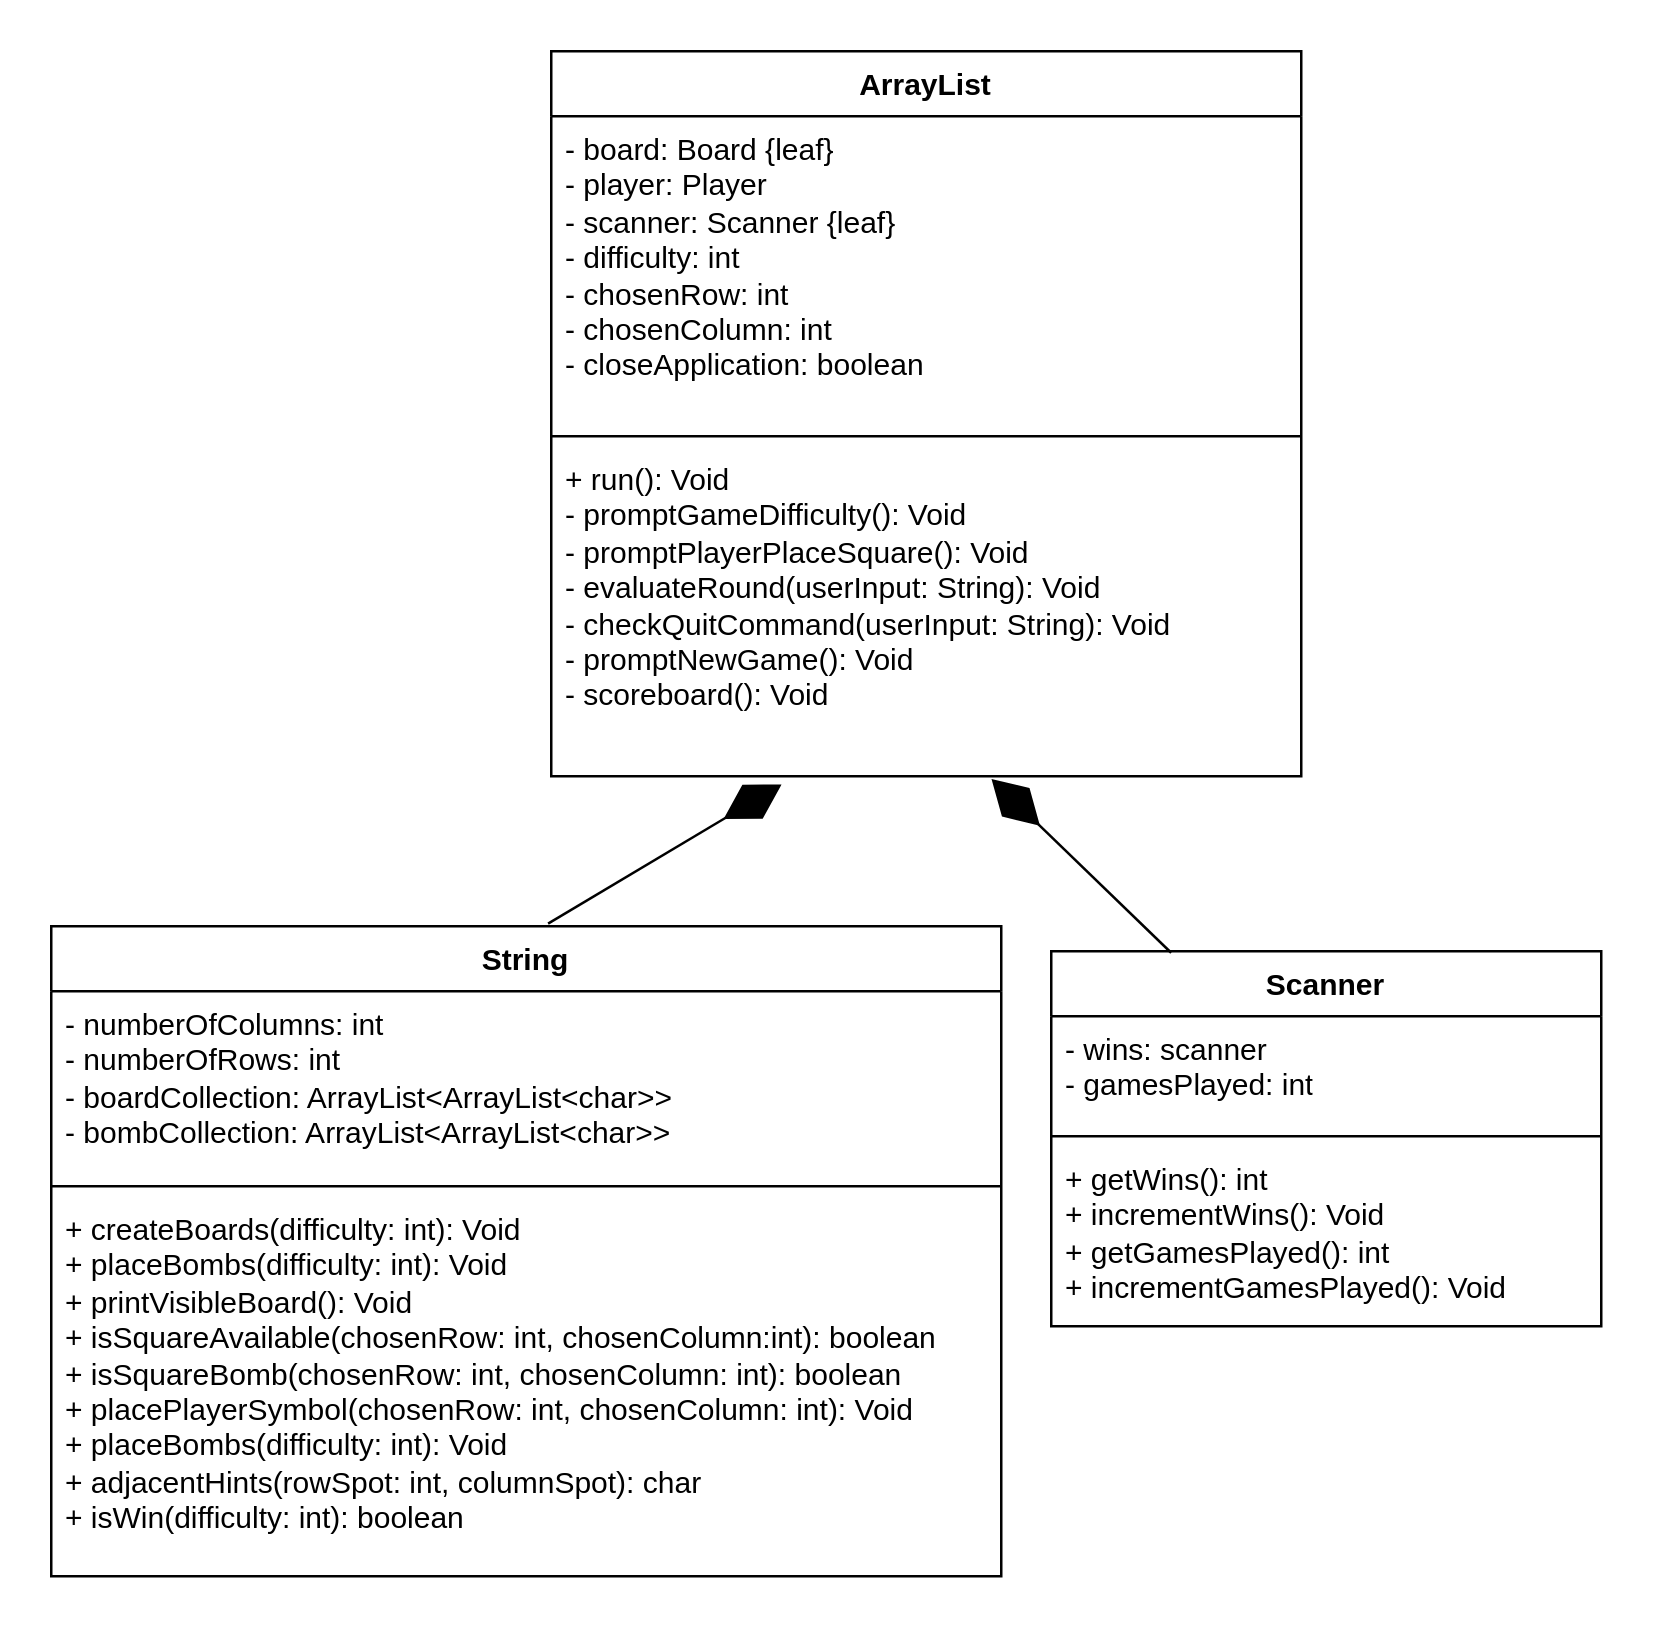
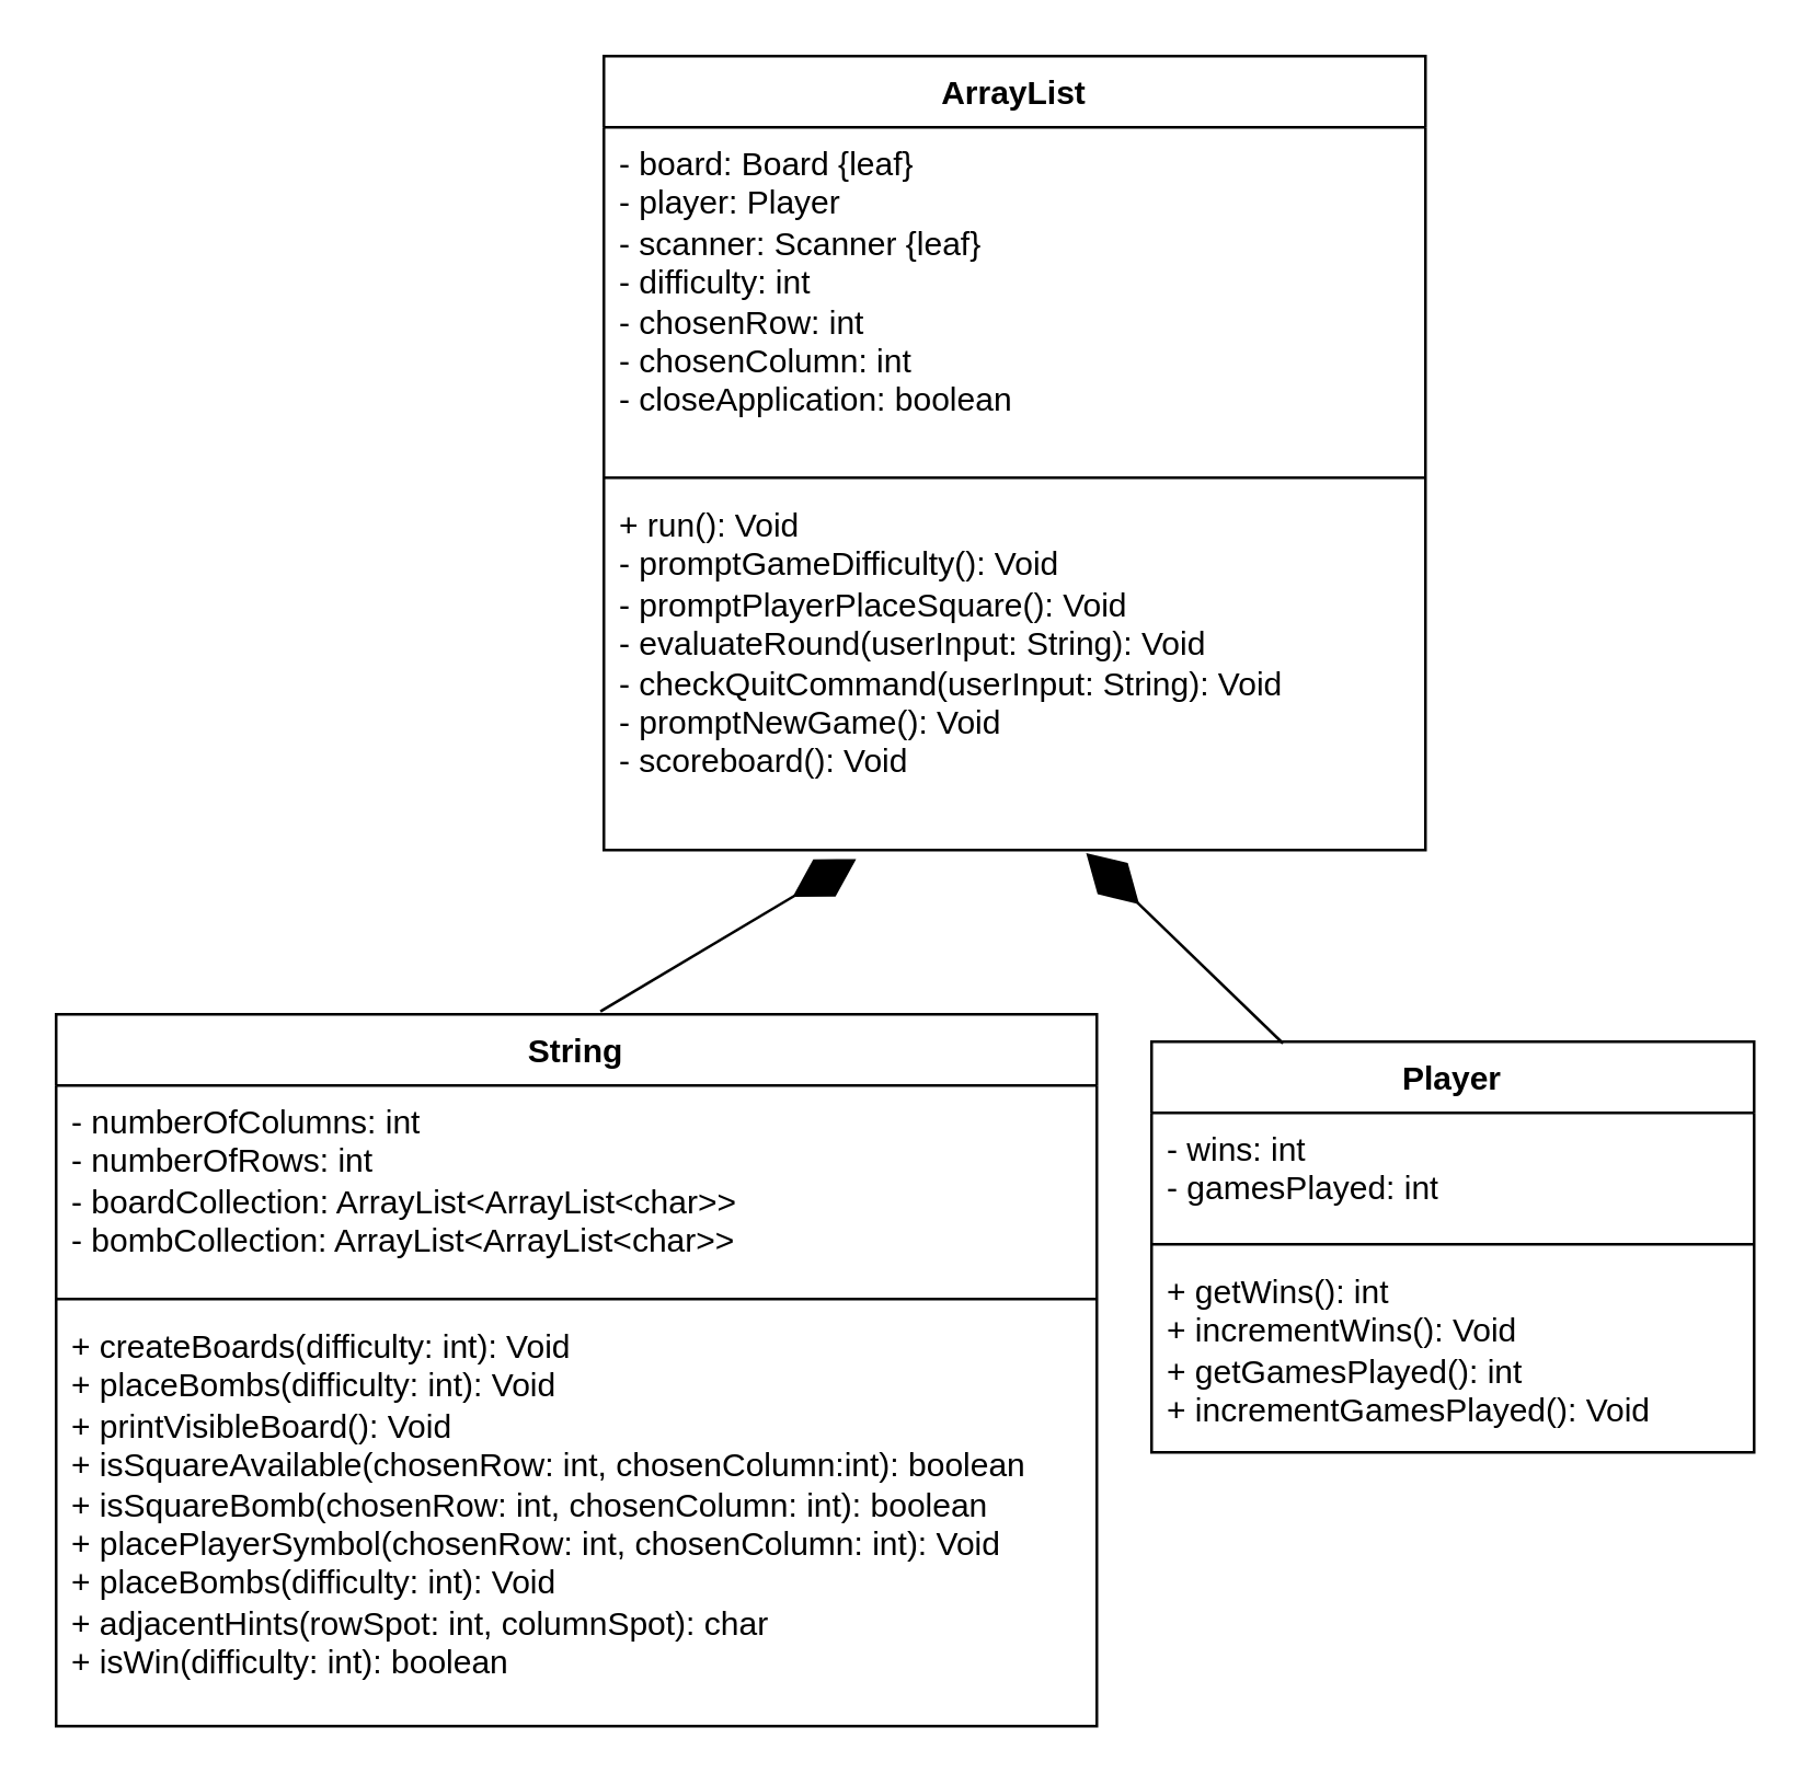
  <mxCell id="0" />
  <mxCell id="1" parent="0" />
- <mxCell id="2" value="Scanner" style="swimlane;fontStyle=1;align=center;verticalAlign=top;childLayout=stackLayout;horizontal=1;startSize=26;horizontalStack=0;resizeParent=1;resizeParentMax=0;resizeLast=0;collapsible=1;marginBottom=0;whiteSpace=wrap;html=1;" parent="1" vertex="1"><mxGeometry x="420" y="380" width="220" height="150" as="geometry" /></mxCell>
- <mxCell id="3" value="&lt;div&gt;- wins: scanner&lt;/div&gt;&lt;div&gt;&lt;span style=&quot;background-color: initial;&quot;&gt;- gamesPlayed: int&lt;/span&gt;&lt;br&gt;&lt;/div&gt;&lt;div&gt;&lt;br&gt;&lt;/div&gt;" style="text;strokeColor=none;fillColor=none;align=left;verticalAlign=top;spacingLeft=4;spacingRight=4;overflow=hidden;rotatable=0;points=[[0,0.5],[1,0.5]];portConstraint=eastwest;whiteSpace=wrap;html=1;" parent="2" vertex="1"><mxGeometry y="26" width="220" height="44" as="geometry" /></mxCell>
+ <mxCell id="2" value="Player" style="swimlane;fontStyle=1;align=center;verticalAlign=top;childLayout=stackLayout;horizontal=1;startSize=26;horizontalStack=0;resizeParent=1;resizeParentMax=0;resizeLast=0;collapsible=1;marginBottom=0;whiteSpace=wrap;html=1;" parent="1" vertex="1"><mxGeometry x="420" y="380" width="220" height="150" as="geometry" /></mxCell>
+ <mxCell id="3" value="&lt;div&gt;- wins: int&lt;/div&gt;&lt;div&gt;&lt;span style=&quot;background-color: initial;&quot;&gt;- gamesPlayed: int&lt;/span&gt;&lt;br&gt;&lt;/div&gt;&lt;div&gt;&lt;br&gt;&lt;/div&gt;" style="text;strokeColor=none;fillColor=none;align=left;verticalAlign=top;spacingLeft=4;spacingRight=4;overflow=hidden;rotatable=0;points=[[0,0.5],[1,0.5]];portConstraint=eastwest;whiteSpace=wrap;html=1;" parent="2" vertex="1"><mxGeometry y="26" width="220" height="44" as="geometry" /></mxCell>
  <mxCell id="4" value="" style="line;strokeWidth=1;fillColor=none;align=left;verticalAlign=middle;spacingTop=-1;spacingLeft=3;spacingRight=3;rotatable=0;labelPosition=right;points=[];portConstraint=eastwest;strokeColor=inherit;" parent="2" vertex="1"><mxGeometry y="70" width="220" height="8" as="geometry" /></mxCell>
  <mxCell id="5" value="&lt;div&gt;&lt;span style=&quot;background-color: initial;&quot;&gt;+ getWins(): int&lt;/span&gt;&lt;br&gt;&lt;/div&gt;&lt;div&gt;+ incrementWins(): Void&lt;/div&gt;&lt;div&gt;+ getGamesPlayed(): int&lt;/div&gt;&lt;div&gt;+ incrementGamesPlayed(): Void&lt;/div&gt;" style="text;strokeColor=none;fillColor=none;align=left;verticalAlign=top;spacingLeft=4;spacingRight=4;overflow=hidden;rotatable=0;points=[[0,0.5],[1,0.5]];portConstraint=eastwest;whiteSpace=wrap;html=1;" parent="2" vertex="1"><mxGeometry y="78" width="220" height="72" as="geometry" /></mxCell>
  <mxCell id="6" value="String" style="swimlane;fontStyle=1;align=center;verticalAlign=top;childLayout=stackLayout;horizontal=1;startSize=26;horizontalStack=0;resizeParent=1;resizeParentMax=0;resizeLast=0;collapsible=1;marginBottom=0;whiteSpace=wrap;html=1;" parent="1" vertex="1"><mxGeometry x="20" y="370" width="380" height="260" as="geometry" /></mxCell>
  <mxCell id="7" value="- numberOfColumns: int&lt;div&gt;- numberOfRows: int&lt;br&gt;&lt;div&gt;- boardCollection: ArrayList&amp;lt;ArrayList&amp;lt;char&amp;gt;&amp;gt;&lt;/div&gt;&lt;div&gt;&lt;span style=&quot;background-color: initial;&quot;&gt;- bombCollection: ArrayList&amp;lt;ArrayList&amp;lt;char&amp;gt;&amp;gt;&lt;/span&gt;&lt;/div&gt;&lt;/div&gt;" style="text;strokeColor=none;fillColor=none;align=left;verticalAlign=top;spacingLeft=4;spacingRight=4;overflow=hidden;rotatable=0;points=[[0,0.5],[1,0.5]];portConstraint=eastwest;whiteSpace=wrap;html=1;" parent="6" vertex="1"><mxGeometry y="26" width="380" height="74" as="geometry" /></mxCell>
  <mxCell id="8" value="" style="line;strokeWidth=1;fillColor=none;align=left;verticalAlign=middle;spacingTop=-1;spacingLeft=3;spacingRight=3;rotatable=0;labelPosition=right;points=[];portConstraint=eastwest;strokeColor=inherit;" parent="6" vertex="1"><mxGeometry y="100" width="380" height="8" as="geometry" /></mxCell>
  <mxCell id="9" value="+ createBoards(difficulty: int): Void&lt;div&gt;+ placeBombs(difficulty: int): Void&lt;/div&gt;&lt;div&gt;+ printVisibleBoard(): Void&lt;/div&gt;&lt;div&gt;&lt;span style=&quot;background-color: initial;&quot;&gt;+ isSquareAvailable(chosenRow: int, chosenColumn:int): boolean&lt;/span&gt;&lt;br&gt;&lt;/div&gt;&lt;div&gt;+ isSquareBomb(chosenRow: int, chosenColumn: int): boolean&lt;/div&gt;&lt;div&gt;+ placePlayerSymbol(chosenRow: int, chosenColumn: int): Void&lt;/div&gt;&lt;div&gt;+ placeBombs(difficulty: int): Void&lt;/div&gt;&lt;div&gt;+ adjacentHints(rowSpot: int, columnSpot): char&lt;/div&gt;&lt;div&gt;+ isWin(difficulty: int): boolean&lt;/div&gt;&lt;div&gt;&lt;div&gt;&lt;br&gt;&lt;/div&gt;&lt;/div&gt;" style="text;strokeColor=none;fillColor=none;align=left;verticalAlign=top;spacingLeft=4;spacingRight=4;overflow=hidden;rotatable=0;points=[[0,0.5],[1,0.5]];portConstraint=eastwest;whiteSpace=wrap;html=1;" parent="6" vertex="1"><mxGeometry y="108" width="380" height="152" as="geometry" /></mxCell>
  <mxCell id="10" value="ArrayList" style="swimlane;fontStyle=1;align=center;verticalAlign=top;childLayout=stackLayout;horizontal=1;startSize=26;horizontalStack=0;resizeParent=1;resizeParentMax=0;resizeLast=0;collapsible=1;marginBottom=0;whiteSpace=wrap;html=1;" parent="1" vertex="1"><mxGeometry x="220" y="20" width="300" height="290" as="geometry" /></mxCell>
  <mxCell id="11" value="- board: Board {leaf}&lt;br&gt;&lt;div&gt;- player: Player&lt;/div&gt;&lt;div&gt;- scanner: Scanner {leaf}&lt;/div&gt;&lt;div&gt;- difficulty: int&lt;/div&gt;&lt;div&gt;- chosenRow: int&lt;/div&gt;&lt;div&gt;- chosenColumn: int&lt;/div&gt;&lt;div&gt;- closeApplication: boolean&lt;/div&gt;" style="text;strokeColor=none;fillColor=none;align=left;verticalAlign=top;spacingLeft=4;spacingRight=4;overflow=hidden;rotatable=0;points=[[0,0.5],[1,0.5]];portConstraint=eastwest;whiteSpace=wrap;html=1;" parent="10" vertex="1"><mxGeometry y="26" width="300" height="124" as="geometry" /></mxCell>
  <mxCell id="12" value="" style="line;strokeWidth=1;fillColor=none;align=left;verticalAlign=middle;spacingTop=-1;spacingLeft=3;spacingRight=3;rotatable=0;labelPosition=right;points=[];portConstraint=eastwest;strokeColor=inherit;" parent="10" vertex="1"><mxGeometry y="150" width="300" height="8" as="geometry" /></mxCell>
  <mxCell id="13" value="+ run(): Void&lt;div&gt;&lt;span style=&quot;background-color: initial;&quot;&gt;- promptGameDifficulty(): Void&lt;/span&gt;&lt;br&gt;&lt;/div&gt;&lt;div&gt;&lt;span style=&quot;background-color: initial;&quot;&gt;- promptPlayerPlaceSquare(): Void&lt;/span&gt;&lt;br&gt;&lt;/div&gt;&lt;div&gt;- evaluateRound(userInput: String): Void&lt;/div&gt;&lt;div&gt;&lt;span style=&quot;background-color: initial;&quot;&gt;- checkQuitCommand(userInput: String): Void&lt;/span&gt;&lt;br&gt;&lt;/div&gt;&lt;div&gt;&lt;span style=&quot;background-color: initial;&quot;&gt;- promptNewGame(): Void&lt;/span&gt;&lt;/div&gt;&lt;div&gt;&lt;span style=&quot;background-color: initial;&quot;&gt;- scoreboard(): Void&lt;/span&gt;&lt;/div&gt;" style="text;strokeColor=none;fillColor=none;align=left;verticalAlign=top;spacingLeft=4;spacingRight=4;overflow=hidden;rotatable=0;points=[[0,0.5],[1,0.5]];portConstraint=eastwest;whiteSpace=wrap;html=1;" parent="10" vertex="1"><mxGeometry y="158" width="300" height="132" as="geometry" /></mxCell>
  <mxCell id="14" value="" style="endArrow=diamondThin;endFill=1;endSize=24;html=1;rounded=0;exitX=0.523;exitY=-0.004;exitDx=0;exitDy=0;exitPerimeter=0;entryX=0.307;entryY=1.025;entryDx=0;entryDy=0;entryPerimeter=0;" parent="1" source="6" target="13" edge="1"><mxGeometry width="160" relative="1" as="geometry"><mxPoint x="430" y="450" as="sourcePoint" /><mxPoint x="380" y="320" as="targetPoint" /></mxGeometry></mxCell>
  <mxCell id="15" value="" style="endArrow=diamondThin;endFill=1;endSize=24;html=1;rounded=0;entryX=0.587;entryY=1.008;entryDx=0;entryDy=0;entryPerimeter=0;exitX=0.218;exitY=0.004;exitDx=0;exitDy=0;exitPerimeter=0;" parent="1" source="2" target="13" edge="1"><mxGeometry width="160" relative="1" as="geometry"><mxPoint x="430" y="360" as="sourcePoint" /><mxPoint x="590" y="360" as="targetPoint" /></mxGeometry></mxCell>
